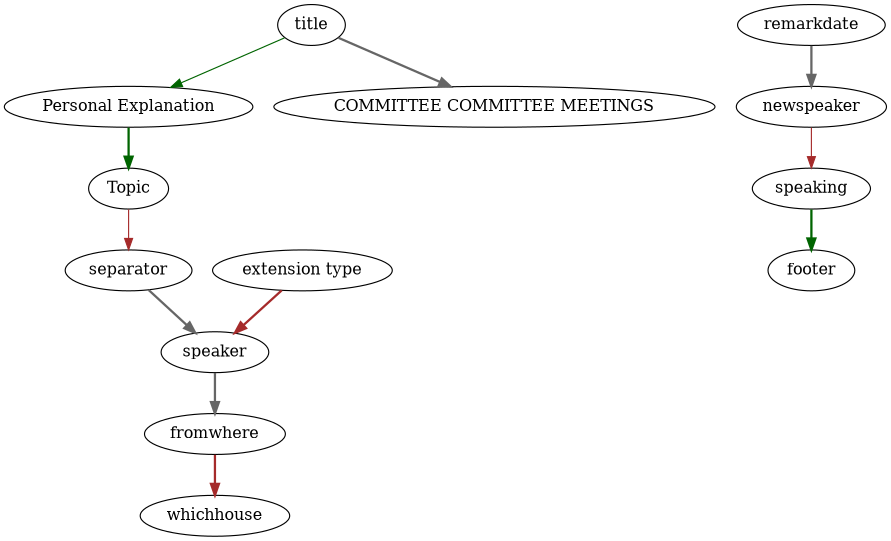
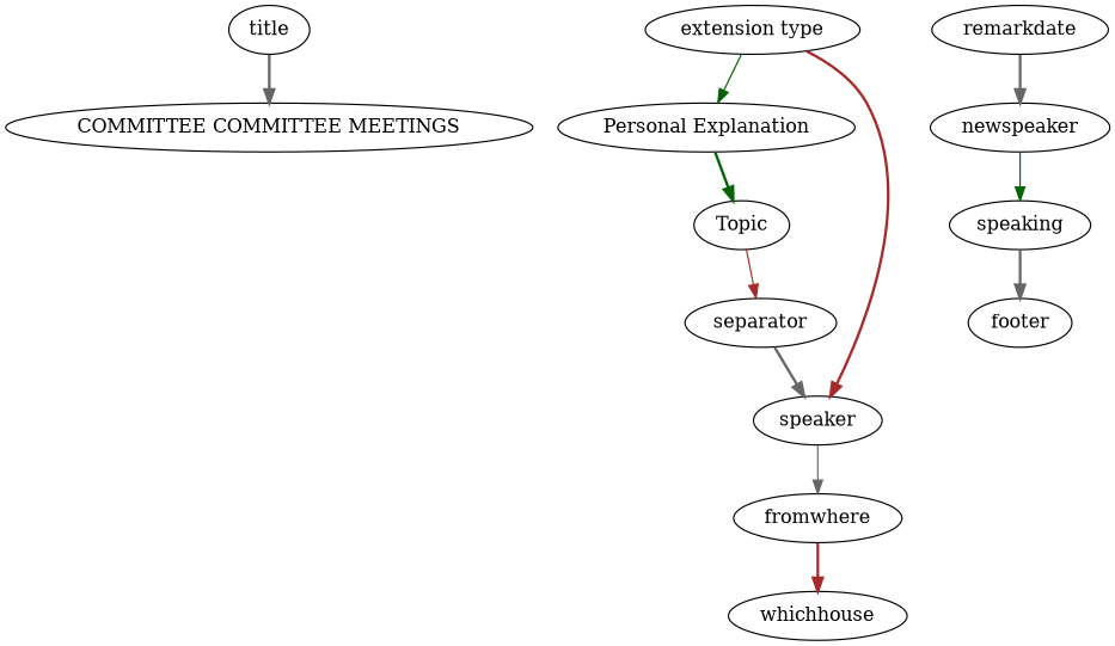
  digraph {
    edge [color=gray40 style=bold]
    title
    "Personal Explanation"
    n3 [label="COMMITTEE COMMITTEE MEETINGS"]
    Topic
    separator
    speaker
    fromwhere
    "extension type"
    whichhouse
    remarkdate
    newspeaker
    speaking
    footer
-   title -> "Personal Explanation" [color=darkgreen style=solid]
+   "extension type" -> "Personal Explanation" [color=darkgreen style=solid]
    title -> n3
    "Personal Explanation" -> Topic [color=darkgreen]
    Topic -> separator [color=brown style=solid]
    separator -> speaker
-   speaker -> fromwhere
+   speaker -> fromwhere [style=solid]
    fromwhere -> whichhouse [color=brown]
    "extension type" -> speaker [color=brown]
    remarkdate -> newspeaker
-   newspeaker -> speaking [color=brown style=solid]
-   speaking -> footer [color=darkgreen]
+   newspeaker -> speaking [color=darkgreen style=solid]
+   speaking -> footer
  }
